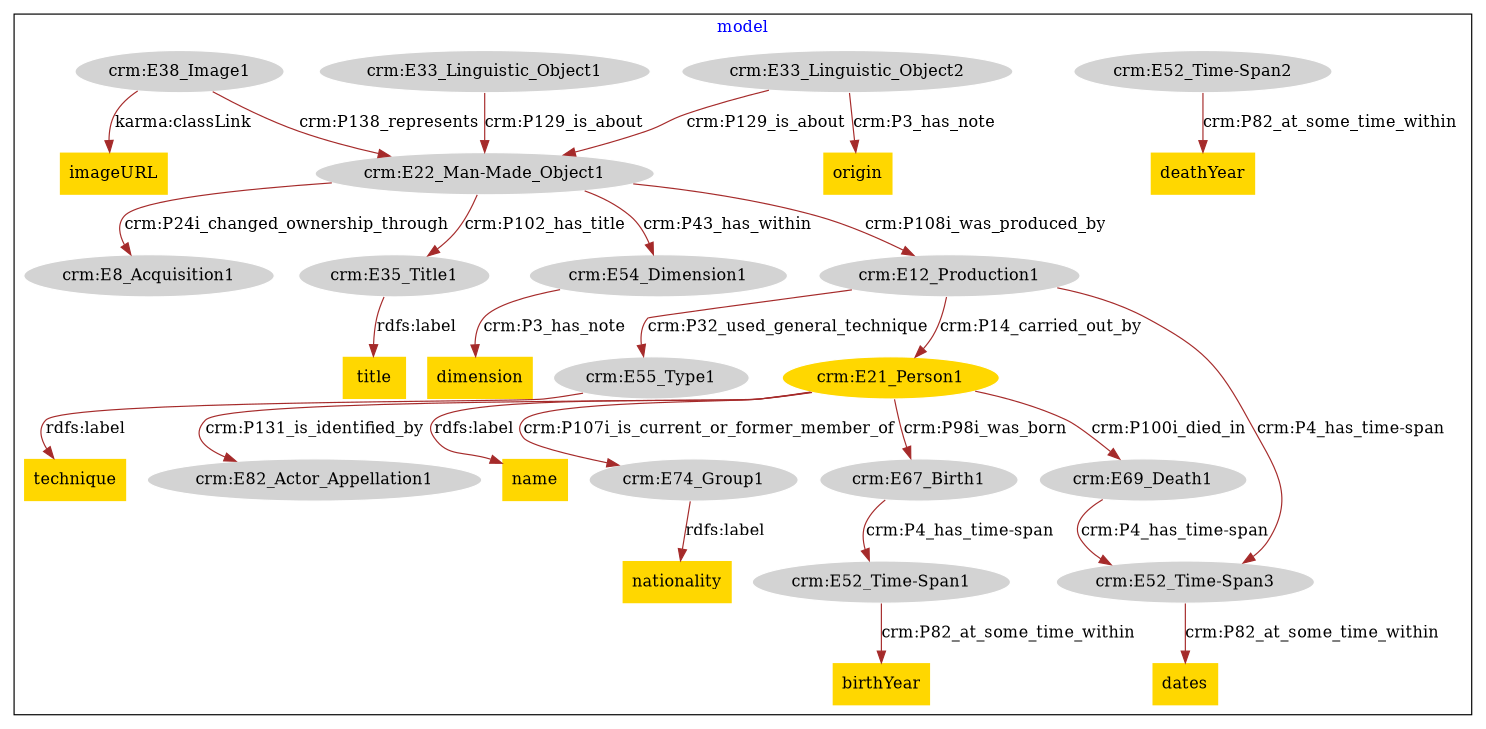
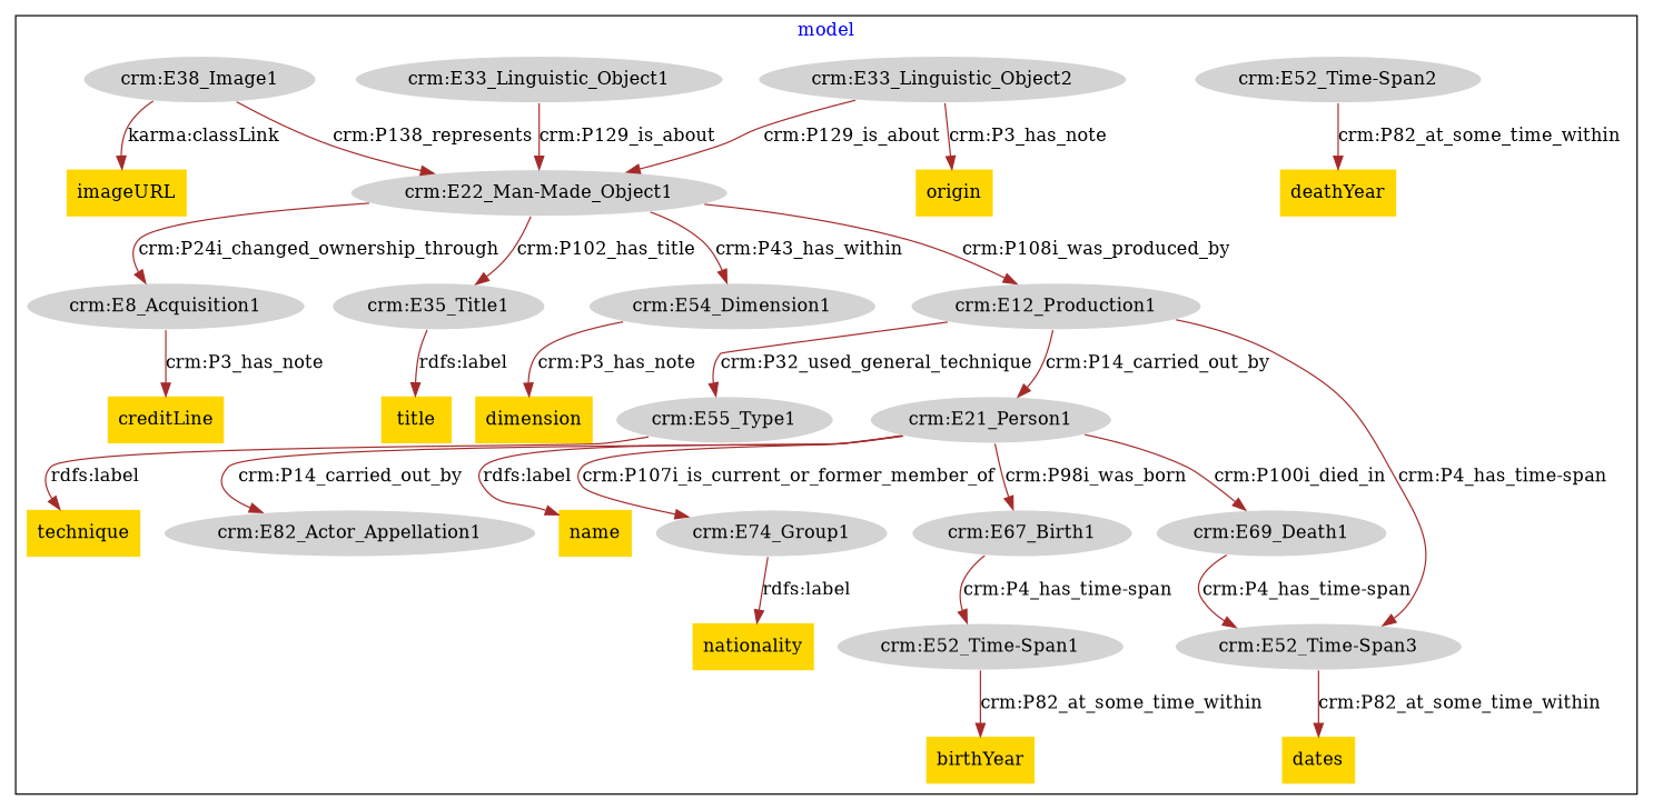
  digraph {
    fontcolor=blue
    remincross=true
    node [color=white fillcolor=lightgray style=filled]
    edge [color=brown fontcolor=black]
    n1 [label="crm:E33_Linguistic_Object2"]
    n2 [fillcolor=gold label=origin shape=plaintext color=""]
    n3 [label="crm:E8_Acquisition1"]
+   n4 [fillcolor=gold label=creditLine shape=plaintext color=""]
    n5 [label="crm:E82_Actor_Appellation1"]
    n6 [fillcolor=gold label=name shape=plaintext color=""]
    n7 [label="crm:E74_Group1"]
    n8 [fillcolor=gold label=nationality shape=plaintext color=""]
    n9 [label="crm:E52_Time-Span1"]
    n10 [fillcolor=gold label=birthYear shape=plaintext color=""]
    n11 [label="crm:E52_Time-Span2"]
    n12 [fillcolor=gold label=deathYear shape=plaintext color=""]
    n13 [label="crm:E33_Linguistic_Object1"]
    n14 [label="crm:E52_Time-Span3"]
    n15 [fillcolor=gold label=dates shape=plaintext color=""]
    n16 [label="crm:E35_Title1"]
    n17 [fillcolor=gold label=title shape=plaintext color=""]
    n18 [label="crm:E55_Type1"]
    n19 [fillcolor=gold label=technique shape=plaintext color=""]
    n20 [label="crm:E38_Image1"]
    n21 [fillcolor=gold label=imageURL shape=plaintext color=""]
    n22 [label="crm:E54_Dimension1"]
    n23 [fillcolor=gold label=dimension shape=plaintext color=""]
    n24 [label="crm:E22_Man-Made_Object1"]
    n25 [label="crm:E12_Production1"]
-   n26 [fillcolor=gold label="crm:E21_Person1"]
+   n26 [label="crm:E21_Person1"]
    n27 [label="crm:E67_Birth1"]
    n28 [label="crm:E69_Death1"]
    subgraph cluster_1 {
      label=model
      n1
      n2
      n3
+     n4
      n5
      n6
      n7
      n8
      n9
      n10
      n11
      n12
      n13
      n14
      n15
      n16
      n17
      n18
      n19
      n20
      n21
      n22
      n23
      n24
      n25
      n26
      n27
      n28
    }
    n1 -> n2 [label="crm:P3_has_note"]
    n1 -> n24 [label="crm:P129_is_about"]
+   n3 -> n4 [label="crm:P3_has_note"]
    n7 -> n8 [label="rdfs:label"]
    n9 -> n10 [label="crm:P82_at_some_time_within"]
    n11 -> n12 [label="crm:P82_at_some_time_within"]
    n13 -> n24 [label="crm:P129_is_about"]
    n14 -> n15 [label="crm:P82_at_some_time_within"]
    n16 -> n17 [label="rdfs:label"]
    n18 -> n19 [label="rdfs:label"]
    n20 -> n21 [label="karma:classLink"]
    n20 -> n24 [label="crm:P138_represents"]
    n22 -> n23 [label="crm:P3_has_note"]
    n24 -> n3 [label="crm:P24i_changed_ownership_through"]
    n24 -> n16 [label="crm:P102_has_title"]
    n24 -> n22 [label="crm:P43_has_within"]
    n24 -> n25 [label="crm:P108i_was_produced_by"]
    n25 -> n14 [label="crm:P4_has_time-span"]
    n25 -> n18 [label="crm:P32_used_general_technique"]
    n25 -> n26 [label="crm:P14_carried_out_by"]
-   n26 -> n5 [label="crm:P131_is_identified_by"]
+   n26 -> n5 [label="crm:P14_carried_out_by"]
    n26 -> n6 [label="rdfs:label"]
    n26 -> n7 [label="crm:P107i_is_current_or_former_member_of"]
    n26 -> n27 [label="crm:P98i_was_born"]
    n26 -> n28 [label="crm:P100i_died_in"]
    n27 -> n9 [label="crm:P4_has_time-span"]
    n28 -> n14 [label="crm:P4_has_time-span"]
  }
